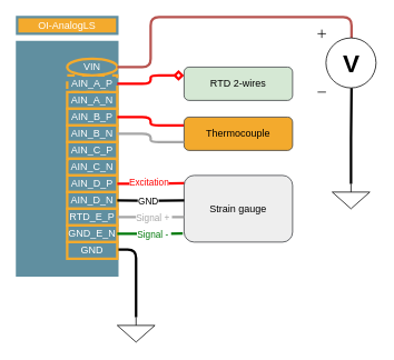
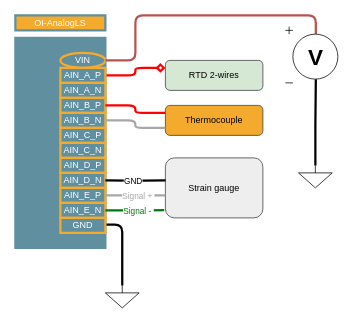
  <mxCell id="0" />
  <mxCell id="1" parent="0" />
  <mxCell id="2" value="OI-AnalogLS" style="rounded=0;whiteSpace=wrap;html=1;fillColor=#F3AA2D;fontColor=#FFFFFF;strokeColor=#608FA0;strokeWidth=3;" parent="1" vertex="1"><mxGeometry x="20" y="20" width="120" height="20" as="geometry" /></mxCell>
  <mxCell id="3" value="" style="rounded=0;whiteSpace=wrap;html=1;fillColor=#608FA0;strokeColor=#608FA0;fontColor=#ffffff;strokeWidth=3;" parent="1" vertex="1"><mxGeometry x="20" y="50" width="120" height="280" as="geometry" /></mxCell>
  <mxCell id="4" style="edgeStyle=orthogonalEdgeStyle;rounded=1;orthogonalLoop=1;jettySize=auto;html=1;exitX=1;exitY=0.5;exitDx=0;exitDy=0;endArrow=diamond;endFill=0;fillColor=#f8cecc;strokeColor=#FF0000;strokeWidth=3;curved=0;entryX=0;entryY=0.25;entryDx=0;entryDy=0;" parent="1" source="5" target="16" edge="1"><mxGeometry relative="1" as="geometry"><mxPoint x="200" y="100" as="targetPoint" /><Array as="points"><mxPoint x="180" y="100" /><mxPoint x="180" y="90" /></Array></mxGeometry></mxCell>
- <mxCell id="5" value="AIN_A_P" style="rounded=0;whiteSpace=wrap;html=1;strokeColor=#F3AA2D;strokeWidth=3;fillColor=none;fontColor=#FFFFFF;dashed=1;" parent="1" vertex="1"><mxGeometry x="80" y="90" width="60" height="20" as="geometry" /></mxCell>
+ <mxCell id="5" value="AIN_A_P" style="rounded=0;whiteSpace=wrap;html=1;strokeColor=#F3AA2D;strokeWidth=3;fillColor=none;fontColor=#FFFFFF;" parent="1" vertex="1"><mxGeometry x="80" y="90" width="60" height="20" as="geometry" /></mxCell>
  <mxCell id="6" value="VIN" style="ellipse;whiteSpace=wrap;html=1;strokeColor=#F3AA2D;strokeWidth=3;fillColor=none;fontColor=#FFFFFF;" parent="1" vertex="1"><mxGeometry x="80" y="70" width="60" height="20" as="geometry" /></mxCell>
  <mxCell id="7" style="edgeStyle=orthogonalEdgeStyle;rounded=1;orthogonalLoop=1;jettySize=auto;html=1;entryX=0.5;entryY=0;entryDx=0;entryDy=0;entryPerimeter=0;endArrow=none;endFill=0;strokeWidth=3;curved=0;" parent="1" source="8" target="9" edge="1"><mxGeometry relative="1" as="geometry"><mxPoint x="160" y="320.833" as="targetPoint" /><Array as="points"><mxPoint x="163" y="299" /></Array></mxGeometry></mxCell>
  <mxCell id="8" value="GND" style="rounded=0;whiteSpace=wrap;html=1;strokeColor=#F3AA2D;strokeWidth=3;fillColor=none;fontColor=#FFFFFF;" parent="1" vertex="1"><mxGeometry x="80" y="290" width="60" height="20" as="geometry" /></mxCell>
  <mxCell id="9" value="" style="pointerEvents=1;verticalLabelPosition=bottom;shadow=0;dashed=0;align=center;html=1;verticalAlign=top;shape=mxgraph.electrical.signal_sources.signal_ground;" parent="1" vertex="1"><mxGeometry x="140" y="380" width="45" height="30" as="geometry" /></mxCell>
  <mxCell id="10" style="edgeStyle=orthogonalEdgeStyle;rounded=1;orthogonalLoop=1;jettySize=auto;html=1;exitX=0.58;exitY=0.135;exitDx=0;exitDy=0;exitPerimeter=0;entryX=1;entryY=0.5;entryDx=0;entryDy=0;endArrow=none;endFill=0;fillColor=#f8cecc;strokeColor=#b85450;strokeWidth=3;curved=0;" parent="1" source="11" target="6" edge="1"><mxGeometry relative="1" as="geometry"><Array as="points"><mxPoint x="421" y="20" /><mxPoint x="180" y="20" /><mxPoint x="180" y="80" /></Array></mxGeometry></mxCell>
  <mxCell id="11" value="" style="pointerEvents=1;verticalLabelPosition=bottom;shadow=0;dashed=0;align=center;html=1;verticalAlign=top;shape=mxgraph.electrical.signal_sources.dc_source_1;" parent="1" vertex="1"><mxGeometry x="380" y="35" width="70" height="75" as="geometry" /></mxCell>
  <mxCell id="12" value="V" style="text;html=1;align=center;verticalAlign=middle;resizable=0;points=[];autosize=1;strokeColor=none;fillColor=none;fontStyle=1;fontSize=30;" parent="1" vertex="1"><mxGeometry x="400" y="50" width="40" height="50" as="geometry" /></mxCell>
  <mxCell id="13" value="" style="edgeStyle=orthogonalEdgeStyle;rounded=0;orthogonalLoop=1;jettySize=auto;html=1;endArrow=none;endFill=0;entryX=0.58;entryY=0.935;entryDx=0;entryDy=0;entryPerimeter=0;strokeWidth=3;" parent="1" source="14" target="11" edge="1"><mxGeometry relative="1" as="geometry" /></mxCell>
  <mxCell id="14" value="" style="pointerEvents=1;verticalLabelPosition=bottom;shadow=0;dashed=0;align=center;html=1;verticalAlign=top;shape=mxgraph.electrical.signal_sources.signal_ground;" parent="1" vertex="1"><mxGeometry x="397.5" y="220" width="45" height="30" as="geometry" /></mxCell>
  <mxCell id="15" value="AIN_A_N" style="rounded=0;whiteSpace=wrap;html=1;strokeColor=#F3AA2D;strokeWidth=3;fillColor=none;fontColor=#FFFFFF;" parent="1" vertex="1"><mxGeometry x="80" y="110" width="60" height="20" as="geometry" /></mxCell>
  <mxCell id="16" value="RTD 2-wires" style="rounded=1;whiteSpace=wrap;html=1;fillColor=#d5e8d4;strokeColor=#36393d;" parent="1" vertex="1"><mxGeometry x="220" y="80" width="130" height="40" as="geometry" /></mxCell>
  <mxCell id="17" value="AIN_B_P" style="rounded=0;whiteSpace=wrap;html=1;strokeColor=#F3AA2D;strokeWidth=3;fillColor=none;fontColor=#FFFFFF;" vertex="1" parent="1"><mxGeometry x="80" y="130" width="60" height="20" as="geometry" /></mxCell>
  <mxCell id="18" value="AIN_B_N" style="rounded=0;whiteSpace=wrap;html=1;strokeColor=#F3AA2D;strokeWidth=3;fillColor=none;fontColor=#FFFFFF;" vertex="1" parent="1"><mxGeometry x="80" y="150" width="60" height="20" as="geometry" /></mxCell>
  <mxCell id="19" value="AIN_C_P" style="rounded=0;whiteSpace=wrap;html=1;strokeColor=#F3AA2D;strokeWidth=3;fillColor=none;fontColor=#FFFFFF;" vertex="1" parent="1"><mxGeometry x="80" y="170" width="60" height="20" as="geometry" /></mxCell>
  <mxCell id="20" value="AIN_C_N" style="whiteSpace=wrap;html=1;strokeColor=#F3AA2D;strokeWidth=3;fillColor=none;fontColor=#FFFFFF;rounded=1;" vertex="1" parent="1"><mxGeometry x="80" y="190" width="60" height="20" as="geometry" /></mxCell>
  <mxCell id="21" value="AIN_D_P" style="rounded=0;whiteSpace=wrap;html=1;strokeColor=#F3AA2D;strokeWidth=3;fillColor=none;fontColor=#FFFFFF;" vertex="1" parent="1"><mxGeometry x="80" y="210" width="60" height="20" as="geometry" /></mxCell>
  <mxCell id="22" value="AIN_D_N" style="rounded=0;whiteSpace=wrap;html=1;strokeColor=#F3AA2D;strokeWidth=3;fillColor=none;fontColor=#FFFFFF;" vertex="1" parent="1"><mxGeometry x="80" y="230" width="60" height="20" as="geometry" /></mxCell>
- <mxCell id="23" value="RTD_E_P" style="rounded=0;whiteSpace=wrap;html=1;strokeColor=#F3AA2D;strokeWidth=3;fillColor=none;fontColor=#FFFFFF;" vertex="1" parent="1"><mxGeometry x="80" y="250" width="60" height="20" as="geometry" /></mxCell>
- <mxCell id="24" value="GND_E_N" style="rounded=0;whiteSpace=wrap;html=1;strokeColor=#F3AA2D;strokeWidth=3;fillColor=none;fontColor=#FFFFFF;" vertex="1" parent="1"><mxGeometry x="80" y="270" width="60" height="20" as="geometry" /></mxCell>
+ <mxCell id="23" value="AIN_E_P" style="rounded=0;whiteSpace=wrap;html=1;strokeColor=#F3AA2D;strokeWidth=3;fillColor=none;fontColor=#FFFFFF;" vertex="1" parent="1"><mxGeometry x="80" y="250" width="60" height="20" as="geometry" /></mxCell>
+ <mxCell id="24" value="AIN_E_N" style="rounded=0;whiteSpace=wrap;html=1;strokeColor=#F3AA2D;strokeWidth=3;fillColor=none;fontColor=#FFFFFF;" vertex="1" parent="1"><mxGeometry x="80" y="270" width="60" height="20" as="geometry" /></mxCell>
  <mxCell id="25" style="edgeStyle=orthogonalEdgeStyle;rounded=1;orthogonalLoop=1;jettySize=auto;html=1;exitX=1;exitY=0.5;exitDx=0;exitDy=0;endArrow=none;endFill=0;fillColor=#f8cecc;strokeColor=#FF0000;strokeWidth=3;curved=0;entryX=0;entryY=0.25;entryDx=0;entryDy=0;" edge="1" parent="1" target="26"><mxGeometry relative="1" as="geometry"><mxPoint x="200" y="140" as="targetPoint" /><mxPoint x="140" y="140" as="sourcePoint" /><Array as="points"><mxPoint x="180" y="140" /><mxPoint x="180" y="150" /></Array></mxGeometry></mxCell>
  <mxCell id="26" value="Thermocouple" style="rounded=1;whiteSpace=wrap;html=1;fillColor=#f3aa2d;strokeColor=#36393d;" vertex="1" parent="1"><mxGeometry x="220" y="140" width="130" height="40" as="geometry" /></mxCell>
  <mxCell id="27" style="edgeStyle=orthogonalEdgeStyle;rounded=1;orthogonalLoop=1;jettySize=auto;html=1;exitX=1;exitY=0.5;exitDx=0;exitDy=0;endArrow=none;endFill=0;fillColor=#f8cecc;strokeColor=#A7A7A7;strokeWidth=3;curved=0;entryX=0;entryY=0.75;entryDx=0;entryDy=0;" edge="1" parent="1" target="26"><mxGeometry relative="1" as="geometry"><mxPoint x="140" y="160" as="sourcePoint" /><mxPoint x="232" y="150" as="targetPoint" /><Array as="points"><mxPoint x="180" y="160" /><mxPoint x="180" y="170" /></Array></mxGeometry></mxCell>
- <mxCell id="28" style="edgeStyle=orthogonalEdgeStyle;rounded=1;orthogonalLoop=1;jettySize=auto;html=1;exitX=1;exitY=0.5;exitDx=0;exitDy=0;endArrow=none;endFill=0;fillColor=#f8cecc;strokeColor=#FF0000;strokeWidth=3;curved=1;entryX=0.003;entryY=0.116;entryDx=0;entryDy=0;entryPerimeter=0;" edge="1" parent="1" target="30" source="21"><mxGeometry relative="1" as="geometry"><mxPoint x="210.65" y="210" as="targetPoint" /><mxPoint x="130" y="209.52" as="sourcePoint" /></mxGeometry></mxCell>
- <mxCell id="29" value="&lt;font style=&quot;color: rgb(255, 0, 0);&quot;&gt;Excitation&lt;/font&gt;" style="edgeLabel;html=1;align=center;verticalAlign=middle;resizable=0;points=[];" vertex="1" connectable="0" parent="28"><mxGeometry x="-0.083" y="2" relative="1" as="geometry"><mxPoint as="offset" /></mxGeometry></mxCell>
  <mxCell id="30" value="Strain gauge" style="rounded=1;whiteSpace=wrap;html=1;fillColor=#eeeeee;strokeColor=#36393d;" vertex="1" parent="1"><mxGeometry x="220" y="210" width="130" height="80" as="geometry" /></mxCell>
  <mxCell id="31" style="edgeStyle=orthogonalEdgeStyle;rounded=1;orthogonalLoop=1;jettySize=auto;html=1;exitX=1;exitY=0.5;exitDx=0;exitDy=0;endArrow=none;endFill=0;fillColor=#f8cecc;strokeColor=#030303;strokeWidth=3;curved=0;entryX=0.002;entryY=0.376;entryDx=0;entryDy=0;entryPerimeter=0;" edge="1" parent="1" target="30"><mxGeometry relative="1" as="geometry"><mxPoint x="140" y="240" as="sourcePoint" /><mxPoint x="232" y="230" as="targetPoint" /><Array as="points" /></mxGeometry></mxCell>
  <mxCell id="32" value="GND" style="edgeLabel;html=1;align=center;verticalAlign=middle;resizable=0;points=[];" vertex="1" connectable="0" parent="31"><mxGeometry x="-0.444" y="1" relative="1" as="geometry"><mxPoint x="14" y="1" as="offset" /></mxGeometry></mxCell>
  <mxCell id="33" style="edgeStyle=orthogonalEdgeStyle;rounded=1;orthogonalLoop=1;jettySize=auto;html=1;exitX=1;exitY=0.5;exitDx=0;exitDy=0;endArrow=none;endFill=0;fillColor=#f8cecc;strokeColor=#A7A7A7;strokeWidth=3;curved=0;" edge="1" parent="1"><mxGeometry relative="1" as="geometry"><mxPoint x="140" y="260" as="sourcePoint" /><mxPoint x="220" y="260" as="targetPoint" /><Array as="points"><mxPoint x="210" y="260" /><mxPoint x="210" y="260" /></Array></mxGeometry></mxCell>
  <mxCell id="34" value="&lt;font style=&quot;color: rgb(167, 167, 167);&quot;&gt;Signal +&amp;nbsp;&lt;/font&gt;" style="edgeLabel;html=1;align=center;verticalAlign=middle;resizable=0;points=[];" vertex="1" connectable="0" parent="33"><mxGeometry x="0.086" relative="1" as="geometry"><mxPoint as="offset" /></mxGeometry></mxCell>
  <mxCell id="35" style="edgeStyle=orthogonalEdgeStyle;rounded=1;orthogonalLoop=1;jettySize=auto;html=1;endArrow=none;endFill=0;fillColor=#f8cecc;strokeColor=#00790A;strokeWidth=3;curved=0;entryX=-0.012;entryY=0.871;entryDx=0;entryDy=0;entryPerimeter=0;fontColor=#00790A;" edge="1" parent="1" target="30"><mxGeometry relative="1" as="geometry"><mxPoint x="140" y="280" as="sourcePoint" /><mxPoint x="200" y="279.9" as="targetPoint" /><Array as="points"><mxPoint x="190" y="280" /></Array></mxGeometry></mxCell>
  <mxCell id="36" value="&lt;font style=&quot;color: rgb(0, 121, 10);&quot;&gt;Signal -&lt;/font&gt;&lt;font style=&quot;color: rgb(167, 167, 167);&quot;&gt;&amp;nbsp;&lt;/font&gt;" style="edgeLabel;html=1;align=center;verticalAlign=middle;resizable=0;points=[];" vertex="1" connectable="0" parent="35"><mxGeometry x="0.086" relative="1" as="geometry"><mxPoint as="offset" /></mxGeometry></mxCell>
